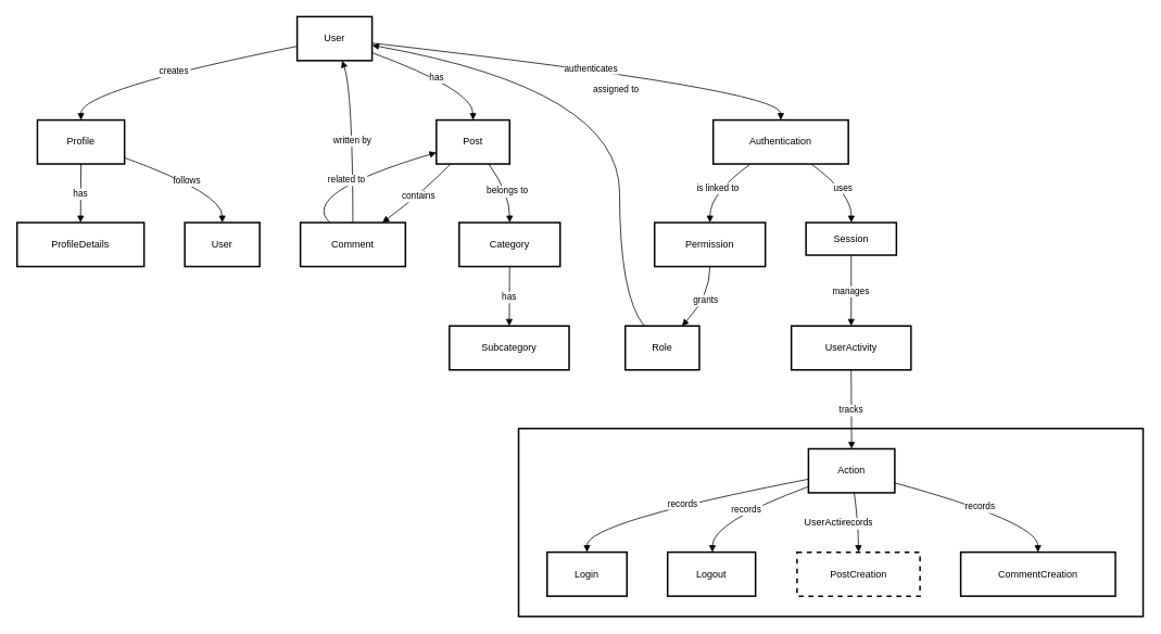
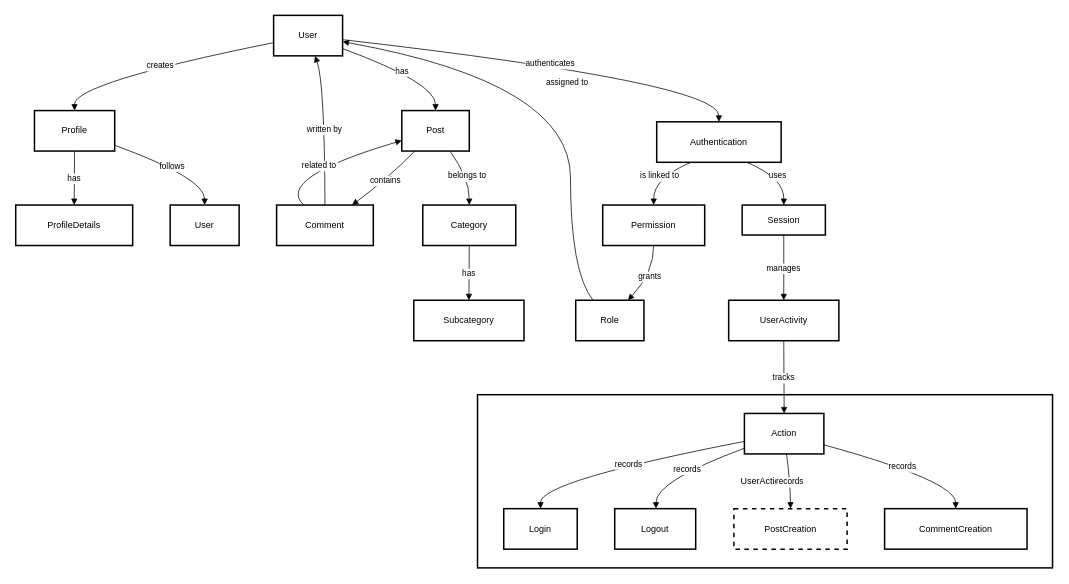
  <mxCell id="0" />
  <mxCell id="1" parent="0" />
  <mxCell id="2" value="UserActions" style="whiteSpace=wrap;strokeWidth=2;" vertex="1" parent="1"><mxGeometry x="636" y="526" width="767" height="231" as="geometry" /></mxCell>
  <mxCell id="3" value="User" style="whiteSpace=wrap;strokeWidth=2;" vertex="1" parent="1"><mxGeometry x="364" y="20" width="92" height="54" as="geometry" /></mxCell>
  <mxCell id="4" value="Profile" style="whiteSpace=wrap;strokeWidth=2;" vertex="1" parent="1"><mxGeometry x="45" y="147" width="107" height="54" as="geometry" /></mxCell>
- <mxCell id="5" value="Authentication" style="whiteSpace=wrap;strokeWidth=2;" vertex="1" parent="1"><mxGeometry x="875" y="147" width="166" height="54" as="geometry" /></mxCell>
+ <mxCell id="5" value="Authentication" style="whiteSpace=wrap;strokeWidth=2;" vertex="1" parent="1"><mxGeometry x="875" y="162" width="166" height="54" as="geometry" /></mxCell>
  <mxCell id="6" value="Post" style="whiteSpace=wrap;strokeWidth=2;" vertex="1" parent="1"><mxGeometry x="535" y="147" width="90" height="54" as="geometry" /></mxCell>
  <mxCell id="7" value="ProfileDetails" style="whiteSpace=wrap;strokeWidth=2;" vertex="1" parent="1"><mxGeometry x="20" y="273" width="156" height="54" as="geometry" /></mxCell>
  <mxCell id="8" value="User" style="whiteSpace=wrap;strokeWidth=2;" vertex="1" parent="1"><mxGeometry x="226" y="273" width="92" height="54" as="geometry" /></mxCell>
  <mxCell id="9" value="Comment" style="whiteSpace=wrap;strokeWidth=2;" vertex="1" parent="1"><mxGeometry x="368" y="273" width="129" height="54" as="geometry" /></mxCell>
  <mxCell id="10" value="Category" style="whiteSpace=wrap;strokeWidth=2;" vertex="1" parent="1"><mxGeometry x="563" y="273" width="124" height="54" as="geometry" /></mxCell>
  <mxCell id="11" value="Subcategory" style="whiteSpace=wrap;strokeWidth=2;" vertex="1" parent="1"><mxGeometry x="551" y="400" width="147" height="54" as="geometry" /></mxCell>
  <mxCell id="12" value="Session" style="whiteSpace=wrap;strokeWidth=2;" vertex="1" parent="1"><mxGeometry x="989" y="273" width="111" height="40" as="geometry" /></mxCell>
  <mxCell id="13" value="Permission" style="whiteSpace=wrap;strokeWidth=2;" vertex="1" parent="1"><mxGeometry x="803" y="273" width="136" height="54" as="geometry" /></mxCell>
  <mxCell id="14" value="Role" style="whiteSpace=wrap;strokeWidth=2;" vertex="1" parent="1"><mxGeometry x="767" y="400" width="91" height="54" as="geometry" /></mxCell>
  <mxCell id="15" value="UserActivity" style="whiteSpace=wrap;strokeWidth=2;" vertex="1" parent="1"><mxGeometry x="971" y="400" width="147" height="54" as="geometry" /></mxCell>
  <mxCell id="16" value="Action" style="whiteSpace=wrap;strokeWidth=2;" vertex="1" parent="1"><mxGeometry x="992" y="551" width="106" height="54" as="geometry" /></mxCell>
  <mxCell id="17" value="Login" style="whiteSpace=wrap;strokeWidth=2;" vertex="1" parent="1"><mxGeometry x="671" y="678" width="98" height="54" as="geometry" /></mxCell>
  <mxCell id="18" value="Logout" style="whiteSpace=wrap;strokeWidth=2;" vertex="1" parent="1"><mxGeometry x="819" y="678" width="108" height="54" as="geometry" /></mxCell>
  <mxCell id="19" value="PostCreation" style="whiteSpace=wrap;strokeWidth=2;dashed=1;" vertex="1" parent="1"><mxGeometry x="978" y="678" width="151" height="54" as="geometry" /></mxCell>
  <mxCell id="20" value="CommentCreation" style="whiteSpace=wrap;strokeWidth=2;" vertex="1" parent="1"><mxGeometry x="1179" y="678" width="190" height="54" as="geometry" /></mxCell>
  <mxCell id="21" value="creates" style="curved=1;startArrow=none;endArrow=block;exitX=0.01;exitY=0.67;entryX=0.5;entryY=-0.01;" edge="1" parent="1" source="3" target="4"><mxGeometry relative="1" as="geometry"><Array as="points"><mxPoint x="98" y="110" /></Array></mxGeometry></mxCell>
  <mxCell id="22" value="authenticates" style="curved=1;startArrow=none;endArrow=block;exitX=1;exitY=0.6;entryX=0.5;entryY=-0.01;" edge="1" parent="1" source="3" target="5"><mxGeometry relative="1" as="geometry"><Array as="points"><mxPoint x="958" y="110" /></Array></mxGeometry></mxCell>
  <mxCell id="23" value="has" style="curved=1;startArrow=none;endArrow=block;exitX=1;exitY=0.82;entryX=0.5;entryY=-0.01;" edge="1" parent="1" source="3" target="6"><mxGeometry relative="1" as="geometry"><Array as="points"><mxPoint x="580" y="110" /></Array></mxGeometry></mxCell>
  <mxCell id="24" value="has" style="curved=1;startArrow=none;endArrow=block;exitX=0.5;exitY=0.99;entryX=0.5;entryY=0;" edge="1" parent="1" source="4" target="7"><mxGeometry relative="1" as="geometry"><Array as="points" /></mxGeometry></mxCell>
  <mxCell id="25" value="follows" style="curved=1;startArrow=none;endArrow=block;exitX=0.99;exitY=0.85;entryX=0.5;entryY=0;" edge="1" parent="1" source="4" target="8"><mxGeometry relative="1" as="geometry"><Array as="points"><mxPoint x="272" y="237" /></Array></mxGeometry></mxCell>
  <mxCell id="26" value="contains" style="curved=1;startArrow=none;endArrow=block;exitX=0.2;exitY=0.99;entryX=0.78;entryY=0;" edge="1" parent="1" source="6" target="9"><mxGeometry relative="1" as="geometry"><Array as="points"><mxPoint x="517" y="237" /></Array></mxGeometry></mxCell>
  <mxCell id="27" value="belongs to" style="curved=1;startArrow=none;endArrow=block;exitX=0.71;exitY=0.99;entryX=0.5;entryY=0;" edge="1" parent="1" source="6" target="10"><mxGeometry relative="1" as="geometry"><Array as="points"><mxPoint x="625" y="237" /></Array></mxGeometry></mxCell>
  <mxCell id="28" value="has" style="curved=1;startArrow=none;endArrow=block;exitX=0.5;exitY=1;entryX=0.5;entryY=-0.01;" edge="1" parent="1" source="10" target="11"><mxGeometry relative="1" as="geometry"><Array as="points" /></mxGeometry></mxCell>
  <mxCell id="29" value="written by" style="curved=1;startArrow=none;endArrow=block;exitX=0.5;exitY=0;entryX=0.6;entryY=1;" edge="1" parent="1" source="9" target="3"><mxGeometry relative="1" as="geometry"><Array as="points"><mxPoint x="432" y="110" /></Array></mxGeometry></mxCell>
  <mxCell id="30" value="related to" style="curved=1;startArrow=none;endArrow=block;exitX=0.28;exitY=0;entryX=0;entryY=0.74;" edge="1" parent="1" source="9" target="6"><mxGeometry relative="1" as="geometry"><Array as="points"><mxPoint x="366" y="237" /></Array></mxGeometry></mxCell>
  <mxCell id="31" value="uses" style="curved=1;startArrow=none;endArrow=block;exitX=0.72;exitY=0.99;entryX=0.5;entryY=0;" edge="1" parent="1" source="5" target="12"><mxGeometry relative="1" as="geometry"><Array as="points"><mxPoint x="1045" y="237" /></Array></mxGeometry></mxCell>
  <mxCell id="32" value="is linked to" style="curved=1;startArrow=none;endArrow=block;exitX=0.28;exitY=0.99;entryX=0.5;entryY=0;" edge="1" parent="1" source="5" target="13"><mxGeometry relative="1" as="geometry"><Array as="points"><mxPoint x="871" y="237" /></Array></mxGeometry></mxCell>
  <mxCell id="33" value="grants" style="curved=1;startArrow=none;endArrow=block;exitX=0.5;exitY=1;entryX=0.77;entryY=-0.01;" edge="1" parent="1" source="13" target="14"><mxGeometry relative="1" as="geometry"><Array as="points"><mxPoint x="871" y="363" /></Array></mxGeometry></mxCell>
  <mxCell id="34" value="assigned to" style="curved=1;startArrow=none;endArrow=block;exitX=0.25;exitY=-0.01;entryX=1;entryY=0.65;" edge="1" parent="1" source="14" target="3"><mxGeometry relative="1" as="geometry"><Array as="points"><mxPoint x="760" y="363" /><mxPoint x="760" y="110" /></Array></mxGeometry></mxCell>
  <mxCell id="35" value="manages" style="curved=1;startArrow=none;endArrow=block;exitX=0.5;exitY=1;entryX=0.5;entryY=-0.01;" edge="1" parent="1" source="12" target="15"><mxGeometry relative="1" as="geometry"><Array as="points" /></mxGeometry></mxCell>
  <mxCell id="36" value="tracks" style="curved=1;startArrow=none;endArrow=block;exitX=0.5;exitY=0.99;entryX=0.5;entryY=0;" edge="1" parent="1" source="15" target="16"><mxGeometry relative="1" as="geometry"><Array as="points" /></mxGeometry></mxCell>
  <mxCell id="37" value="records" style="curved=1;startArrow=none;endArrow=block;exitX=0;exitY=0.69;entryX=0.5;entryY=-0.01;" edge="1" parent="1" source="16" target="17"><mxGeometry relative="1" as="geometry"><Array as="points"><mxPoint x="720" y="641" /></Array></mxGeometry></mxCell>
  <mxCell id="38" value="records" style="curved=1;startArrow=none;endArrow=block;exitX=0;exitY=0.86;entryX=0.51;entryY=-0.01;" edge="1" parent="1" source="16" target="18"><mxGeometry relative="1" as="geometry"><Array as="points"><mxPoint x="874" y="641" /></Array></mxGeometry></mxCell>
  <mxCell id="39" value="records" style="curved=1;startArrow=none;endArrow=block;exitX=0.53;exitY=1;entryX=0.5;entryY=-0.01;" edge="1" parent="1" source="16" target="19"><mxGeometry relative="1" as="geometry"><Array as="points"><mxPoint x="1053" y="641" /></Array></mxGeometry></mxCell>
  <mxCell id="40" value="records" style="curved=1;startArrow=none;endArrow=block;exitX=0.99;exitY=0.77;entryX=0.5;entryY=-0.01;" edge="1" parent="1" source="16" target="20"><mxGeometry relative="1" as="geometry"><Array as="points"><mxPoint x="1273" y="641" /></Array></mxGeometry></mxCell>
